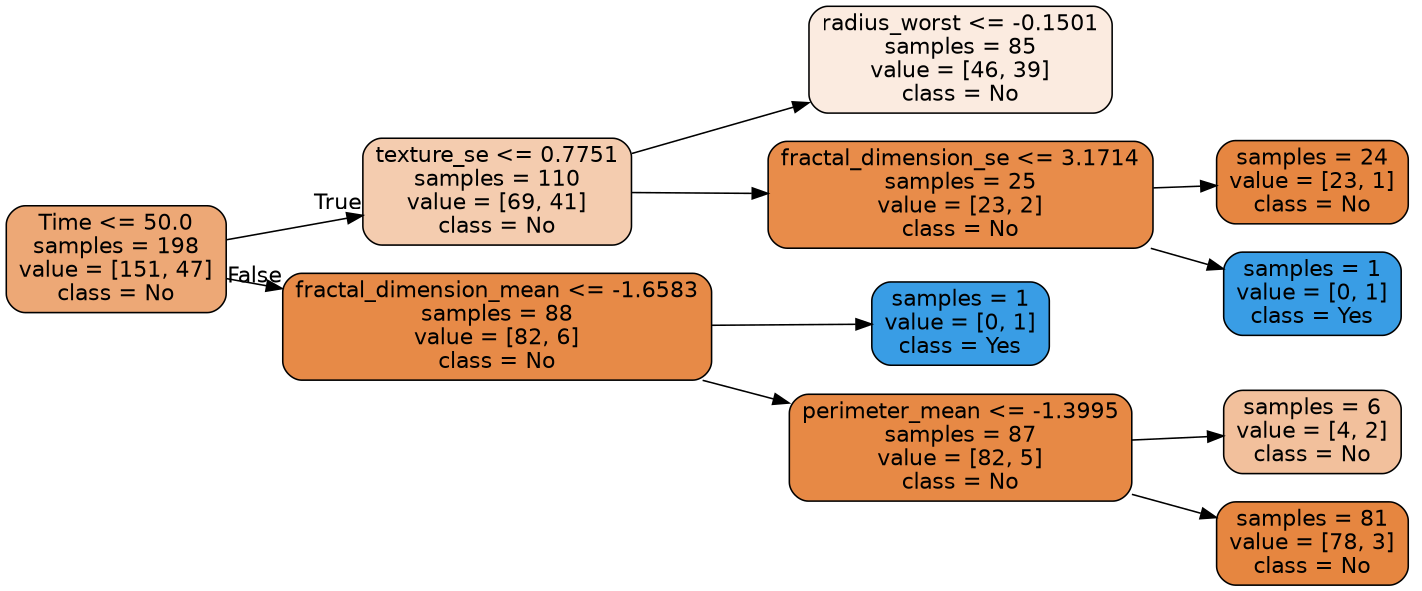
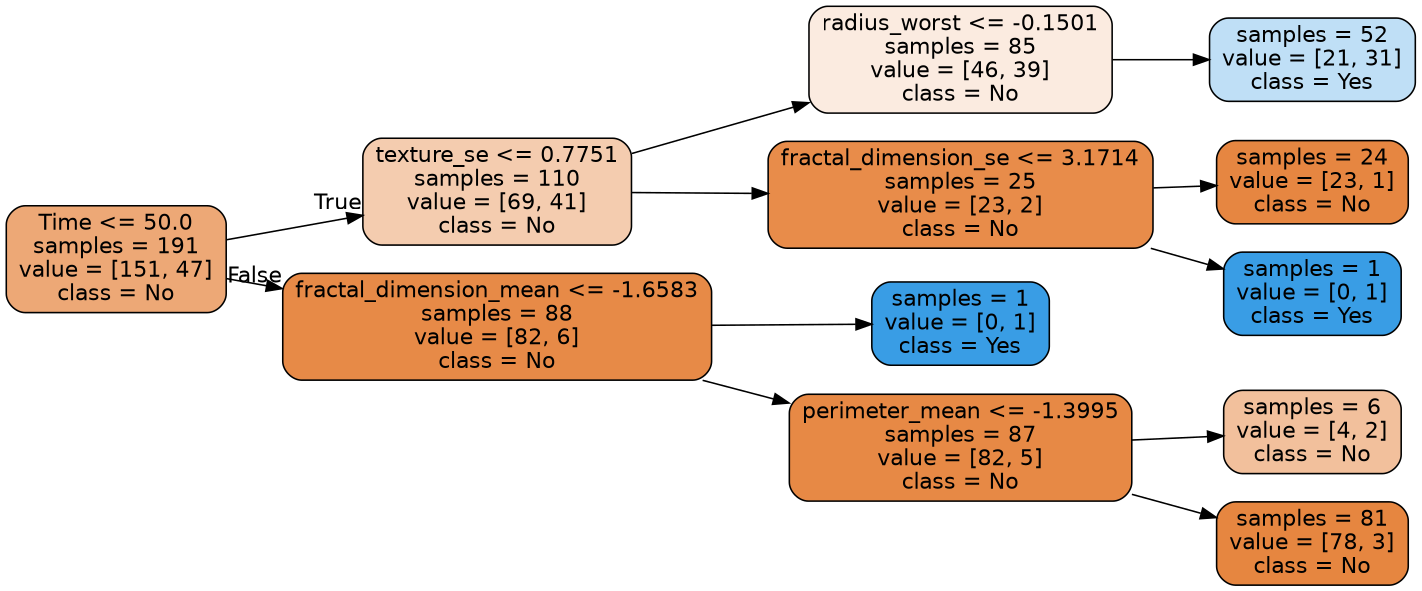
  digraph {
    rankdir=LR
    node [color=black fillcolor="#399de5ff" fontname=helvetica shape=box style="filled, rounded"]
    edge [fontname=helvetica]
-   n1 [fillcolor="#e58139b0" label="Time <= 50.0\nsamples = 198\nvalue = [151, 47]\nclass = No"]
+   n1 [fillcolor="#e58139b0" label="Time <= 50.0\nsamples = 191\nvalue = [151, 47]\nclass = No"]
    n2 [fillcolor="#e5813967" label="texture_se <= 0.7751\nsamples = 110\nvalue = [69, 41]\nclass = No"]
    n3 [fillcolor="#e58139ec" label="fractal_dimension_mean <= -1.6583\nsamples = 88\nvalue = [82, 6]\nclass = No"]
    n4 [fillcolor="#e5813927" label="radius_worst <= -0.1501\nsamples = 85\nvalue = [46, 39]\nclass = No"]
    n5 [fillcolor="#e58139e9" label="fractal_dimension_se <= 3.1714\nsamples = 25\nvalue = [23, 2]\nclass = No"]
    n6 [label="samples = 1\nvalue = [0, 1]\nclass = Yes"]
    n7 [fillcolor="#e58139ef" label="perimeter_mean <= -1.3995\nsamples = 87\nvalue = [82, 5]\nclass = No"]
+   n8 [fillcolor="#399de552" label="samples = 52\nvalue = [21, 31]\nclass = Yes"]
    n9 [fillcolor="#e58139f4" label="samples = 24\nvalue = [23, 1]\nclass = No"]
    n10 [label="samples = 1\nvalue = [0, 1]\nclass = Yes"]
    n11 [fillcolor="#e581397f" label="samples = 6\nvalue = [4, 2]\nclass = No"]
    n12 [fillcolor="#e58139f5" label="samples = 81\nvalue = [78, 3]\nclass = No"]
    n1 -> n2 [headlabel=True labelangle=45 labeldistance=2.5]
    n1 -> n3 [headlabel=False labelangle=-45 labeldistance=2.5]
    n2 -> n4
    n2 -> n5
    n3 -> n6
    n3 -> n7
+   n4 -> n8
    n5 -> n9
    n5 -> n10
    n7 -> n11
    n7 -> n12
  }
